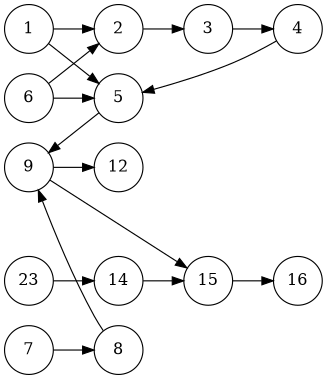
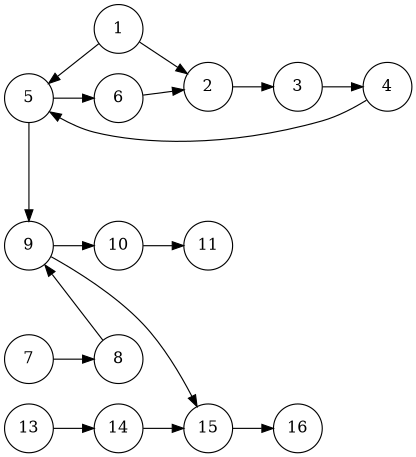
  digraph {
    rankdir=LR
    node [fixedsize=true shape=circle]
    1 [height=.6]
    2 [height=.6]
    5 [height=.6]
    3 [height=.6]
    6 [height=.6]
    9 [height=.6]
    4 [height=.6]
-   10 [height=.6 label=12]
+   10 [height=.6]
    15 [height=.6]
    7 [height=.6]
    8 [height=.6]
-   13 [height=.6 label=23]
+   11 [height=.6]
+   13 [height=.6]
    14 [height=.6]
    16 [height=.6]
    1 -> 2
    1 -> 5 [constraint=false]
    2 -> 3
-   6 -> 5
+   5 -> 6
    5 -> 9 [constraint=false]
    3 -> 4
    6 -> 2
    9 -> 10
    9 -> 15 [constraint=false]
    4 -> 5 [constraint=false]
+   10 -> 11
    15 -> 16
    7 -> 8
    8 -> 9 [constraint=false]
    13 -> 14
    14 -> 15
  }
